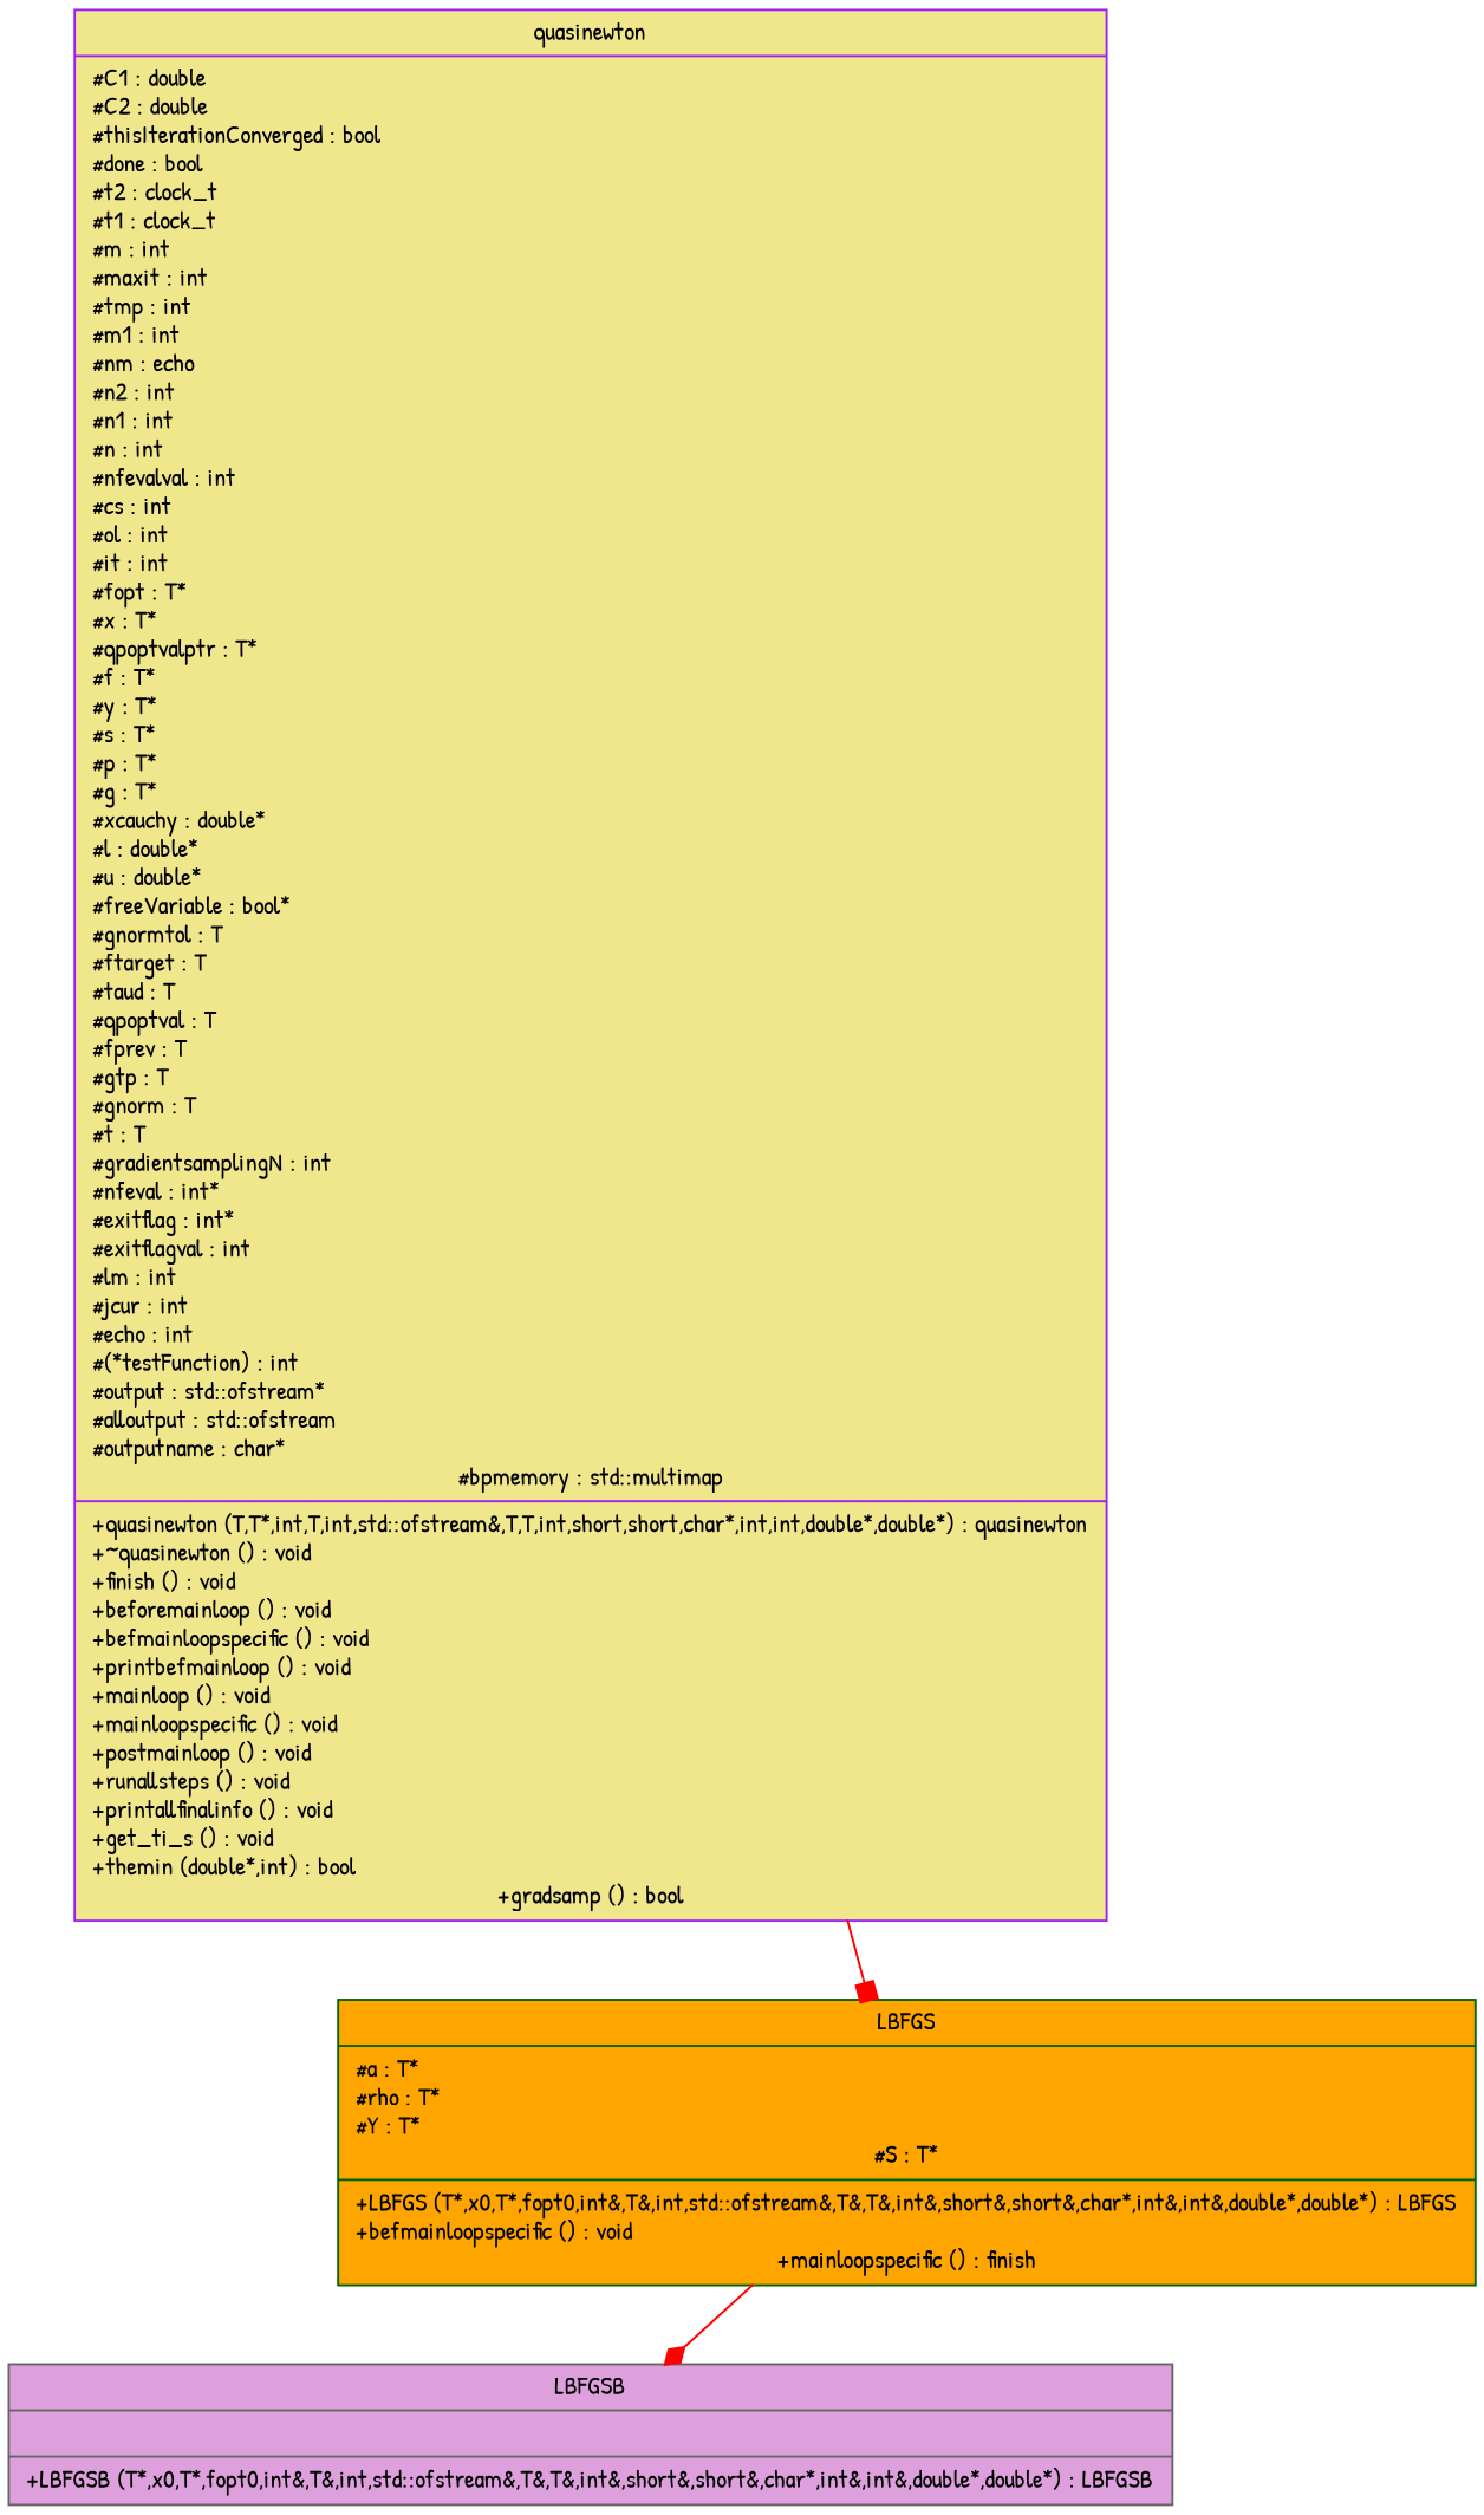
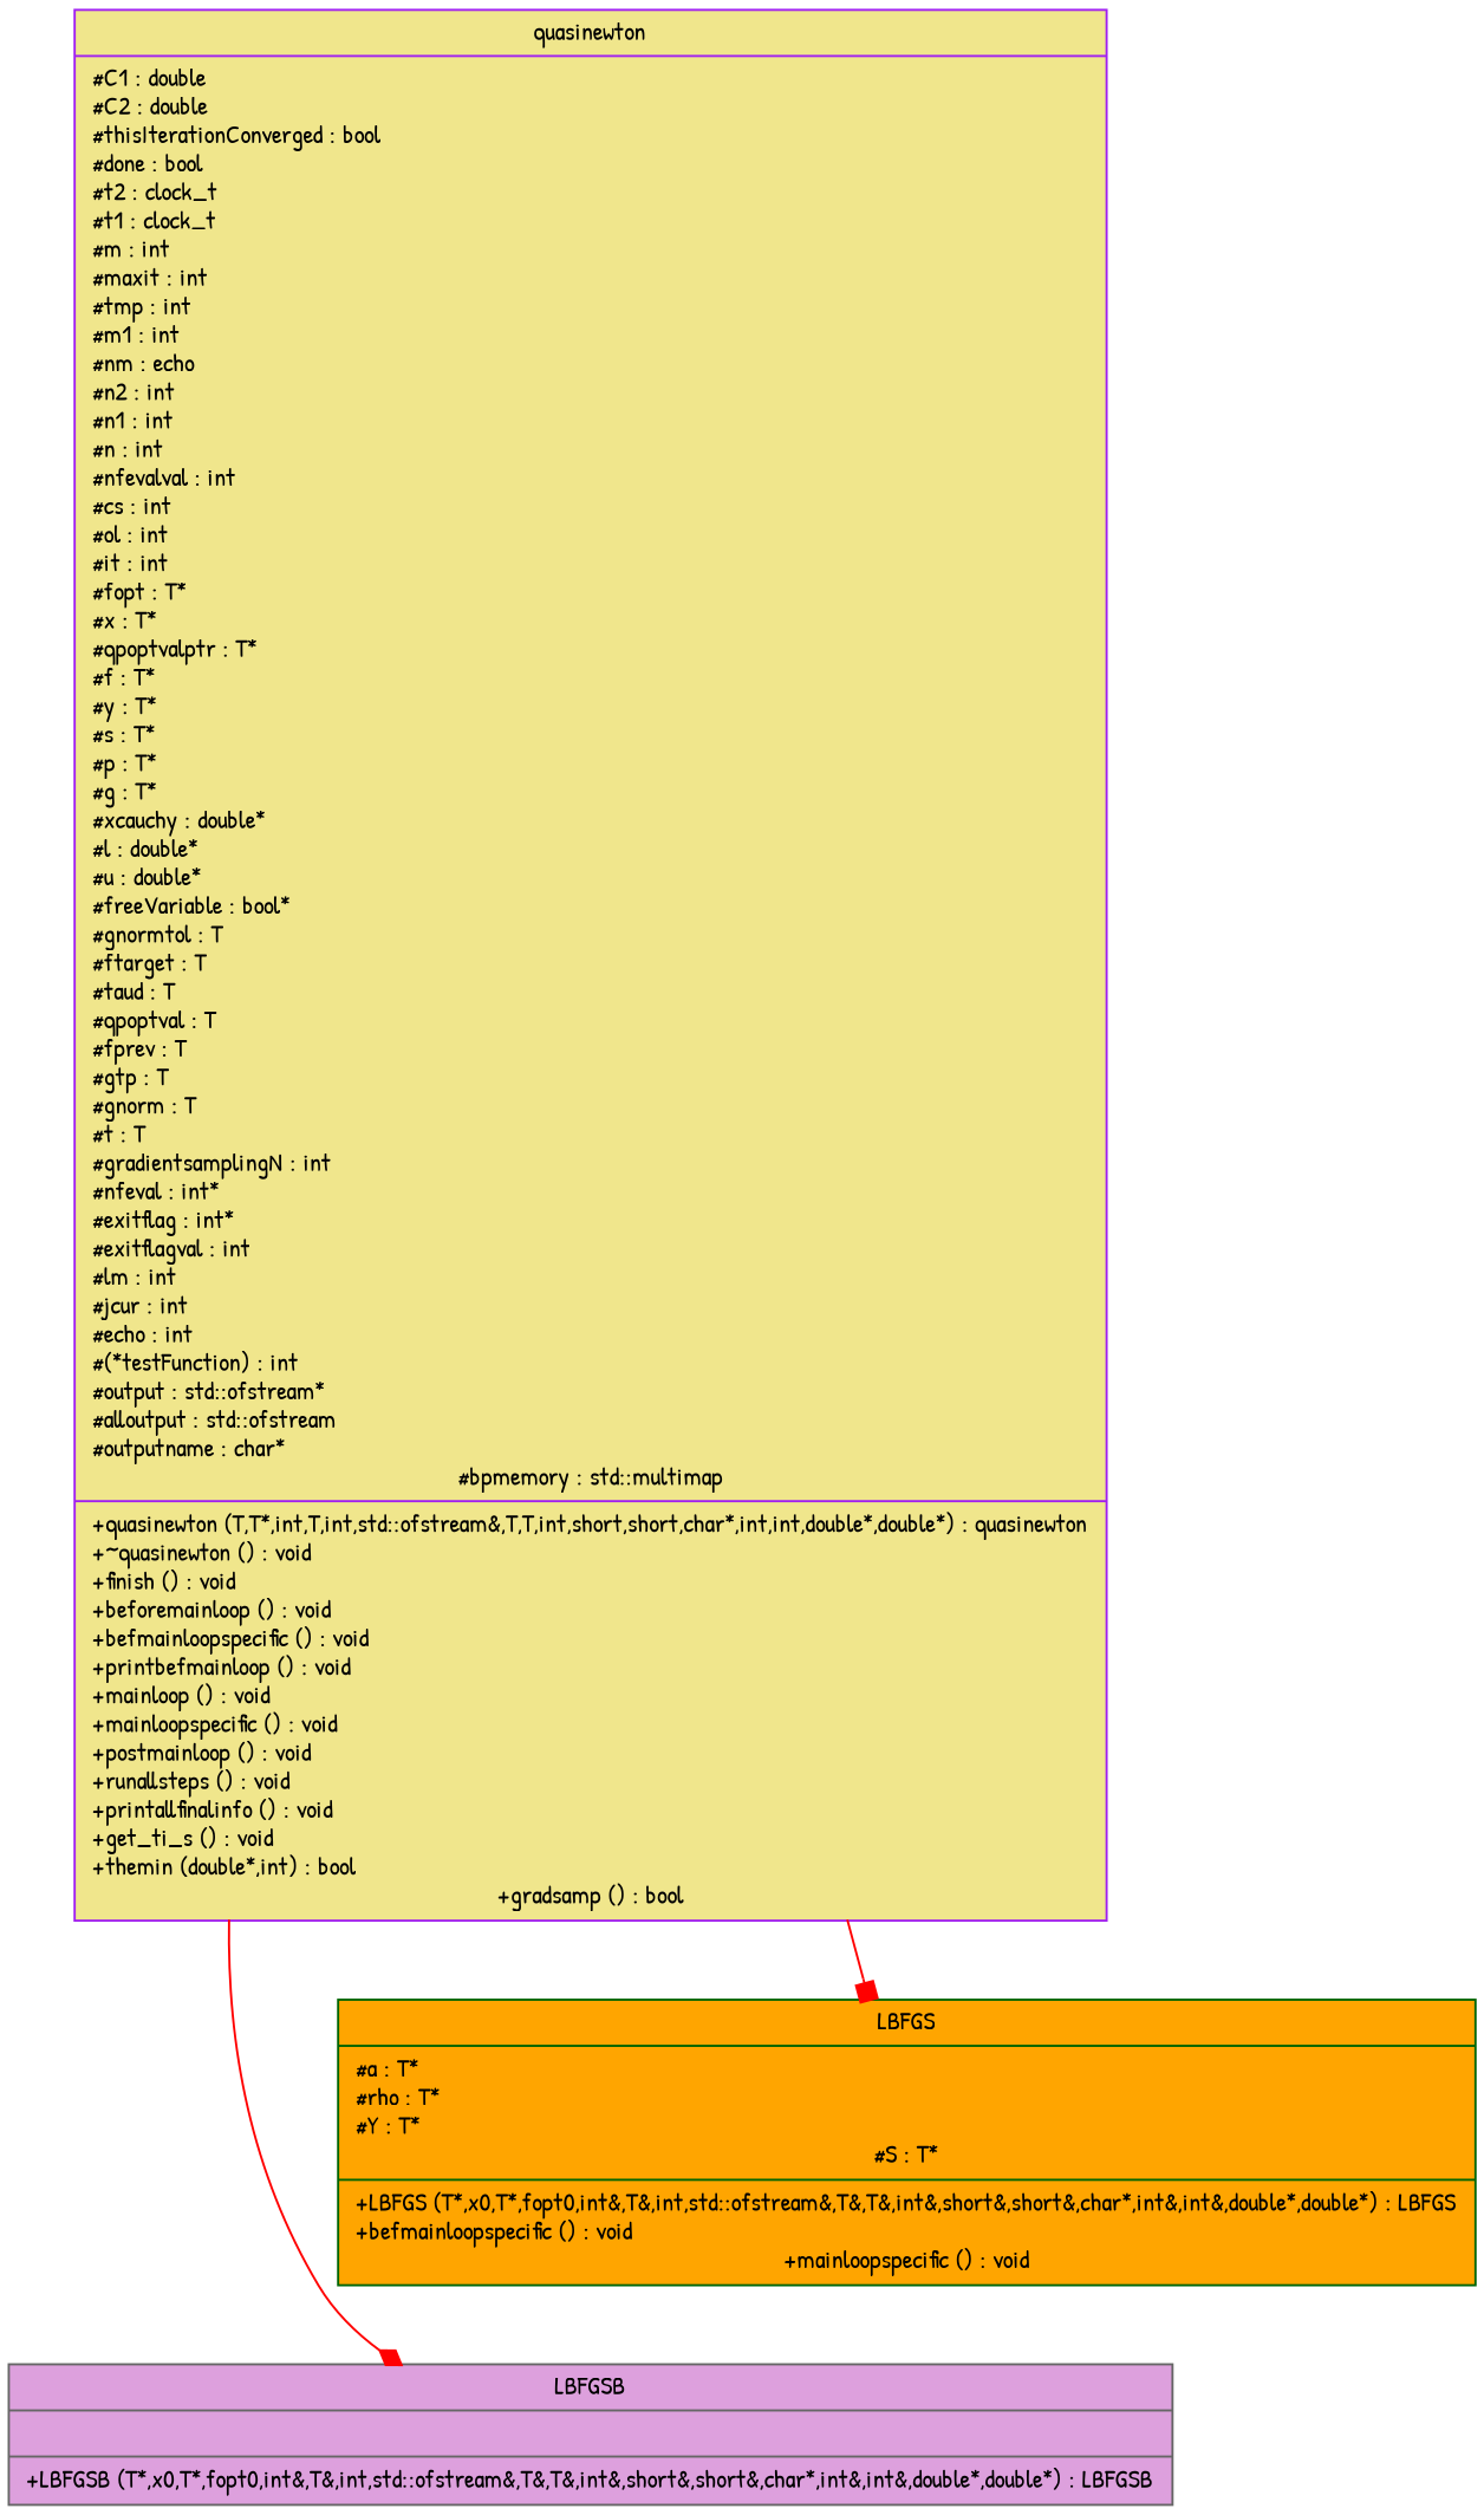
  digraph {
    fontname="Patrick Hand"
    node [fontname="Patrick Hand" fontsize=12 shape=record style=filled]
    edge [arrowtail=empty color=red fontname="Patrick Hand"]
    n1 [color=gray40 fillcolor=plum label="{LBFGSB||+LBFGSB (T*,x0,T*,fopt0,int&,T&,int,std::ofstream&,T&,T&,int&,short&,short&,char*,int&,int&,double*,double*) : LBFGSB}"]
-   n2 [color=darkgreen fillcolor=orange label="{LBFGS|#a : T*\l#rho : T*\l#Y : T*\l#S : T*|+LBFGS (T*,x0,T*,fopt0,int&,T&,int,std::ofstream&,T&,T&,int&,short&,short&,char*,int&,int&,double*,double*) : LBFGS\l+befmainloopspecific () : void\l+mainloopspecific () : finish}"]
+   n2 [color=darkgreen fillcolor=orange label="{LBFGS|#a : T*\l#rho : T*\l#Y : T*\l#S : T*|+LBFGS (T*,x0,T*,fopt0,int&,T&,int,std::ofstream&,T&,T&,int&,short&,short&,char*,int&,int&,double*,double*) : LBFGS\l+befmainloopspecific () : void\l+mainloopspecific () : void}"]
    n3 [color=purple fillcolor=khaki label="{quasinewton|#C1 : double\l#C2 : double\l#thisIterationConverged : bool\l#done : bool\l#t2 : clock_t\l#t1 : clock_t\l#m : int\l#maxit : int\l#tmp : int\l#m1 : int\l#nm : echo\l#n2 : int\l#n1 : int\l#n : int\l#nfevalval : int\l#cs : int\l#ol : int\l#it : int\l#fopt : T*\l#x : T*\l#qpoptvalptr : T*\l#f : T*\l#y : T*\l#s : T*\l#p : T*\l#g : T*\l#xcauchy : double*\l#l : double*\l#u : double*\l#freeVariable : bool*\l#gnormtol : T\l#ftarget : T\l#taud : T\l#qpoptval : T\l#fprev : T\l#gtp : T\l#gnorm : T\l#t : T\l#gradientsamplingN : int\l#nfeval : int*\l#exitflag : int*\l#exitflagval : int\l#lm : int\l#jcur : int\l#echo : int\l#(*testFunction) : int\l#output : std::ofstream*\l#alloutput : std::ofstream\l#outputname : char*\l#bpmemory : std::multimap|+quasinewton (T,T*,int,T,int,std::ofstream&,T,T,int,short,short,char*,int,int,double*,double*) : quasinewton\l+~quasinewton () : void\l+finish () : void\l+beforemainloop () : void\l+befmainloopspecific () : void\l+printbefmainloop () : void\l+mainloop () : void\l+mainloopspecific () : void\l+postmainloop () : void\l+runallsteps () : void\l+printallfinalinfo () : void\l+get_ti_s () : void\l+themin (double*,int) : bool\l+gradsamp () : bool}"]
-   n2 -> n1 [arrowhead=diamond]
+   n3 -> n1 [arrowhead=diamond]
    n3 -> n2 [arrowhead=box]
  }
